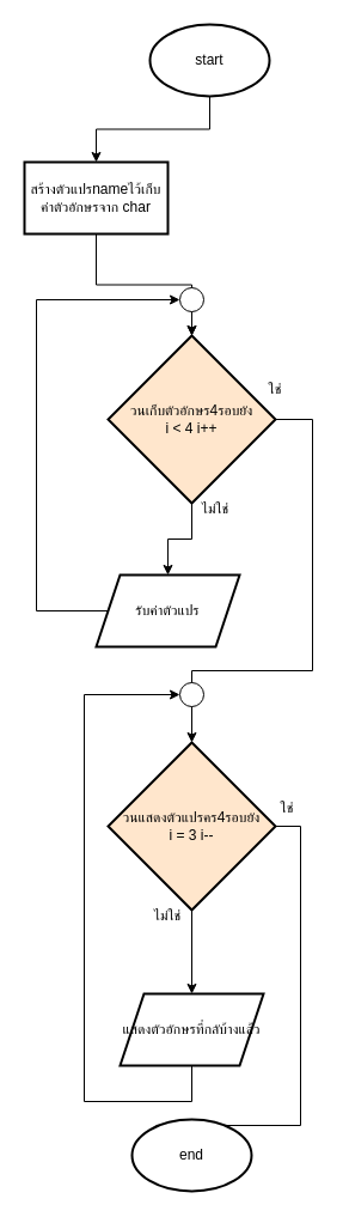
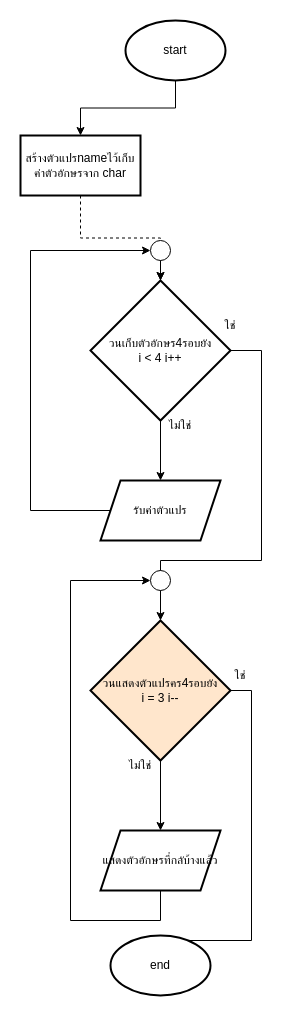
  <mxCell id="0" />
  <mxCell id="1" parent="0" />
  <mxCell id="2" value="" style="edgeStyle=orthogonalEdgeStyle;rounded=0;orthogonalLoop=1;jettySize=auto;html=1;" edge="1" parent="1" source="3" target="5"><mxGeometry relative="1" as="geometry" /></mxCell>
  <mxCell id="3" value="start" style="strokeWidth=2;html=1;shape=mxgraph.flowchart.start_1;whiteSpace=wrap;" vertex="1" parent="1"><mxGeometry x="125" y="20" width="100" height="60" as="geometry" /></mxCell>
- <mxCell id="4" value="" style="edgeStyle=orthogonalEdgeStyle;rounded=0;orthogonalLoop=1;jettySize=auto;html=1;" edge="1" parent="1" source="5" target="8"><mxGeometry relative="1" as="geometry" /></mxCell>
+ <mxCell id="4" value="" style="edgeStyle=orthogonalEdgeStyle;rounded=0;orthogonalLoop=1;jettySize=auto;html=1;dashed=1;" edge="1" parent="1" source="5" target="8"><mxGeometry relative="1" as="geometry" /></mxCell>
  <mxCell id="5" value="สร้างตัวแปรnameไว้เก็บค่าตัวอักษรจาก char" style="whiteSpace=wrap;html=1;strokeWidth=2;" vertex="1" parent="1"><mxGeometry x="20" y="135" width="120" height="60" as="geometry" /></mxCell>
  <mxCell id="6" value="" style="edgeStyle=orthogonalEdgeStyle;rounded=0;orthogonalLoop=1;jettySize=auto;html=1;" edge="1" parent="1" source="8" target="10"><mxGeometry relative="1" as="geometry" /></mxCell>
  <mxCell id="7" style="edgeStyle=orthogonalEdgeStyle;rounded=0;orthogonalLoop=1;jettySize=auto;html=1;" edge="1" parent="1" source="8"><mxGeometry relative="1" as="geometry"><mxPoint x="160" y="620" as="targetPoint" /><Array as="points"><mxPoint x="261" y="350" /><mxPoint x="261" y="560" /><mxPoint x="160" y="560" /></Array></mxGeometry></mxCell>
- <mxCell id="8" value="วนเก็บตัวอักษร4รอบยัง&lt;div&gt;i &amp;lt; 4 i++&lt;/div&gt;" style="rhombus;whiteSpace=wrap;html=1;strokeWidth=2;fillColor=#ffe6cc;" vertex="1" parent="1"><mxGeometry x="90" y="280" width="140" height="140" as="geometry" /></mxCell>
+ <mxCell id="8" value="วนเก็บตัวอักษร4รอบยัง&lt;div&gt;i &amp;lt; 4 i++&lt;/div&gt;" style="rhombus;whiteSpace=wrap;html=1;strokeWidth=2;" vertex="1" parent="1"><mxGeometry x="90" y="280" width="140" height="140" as="geometry" /></mxCell>
  <mxCell id="9" style="edgeStyle=orthogonalEdgeStyle;rounded=0;orthogonalLoop=1;jettySize=auto;html=1;exitX=0;exitY=0.5;exitDx=0;exitDy=0;entryX=0;entryY=0.5;entryDx=0;entryDy=0;entryPerimeter=0;" edge="1" parent="1" source="10" target="14"><mxGeometry relative="1" as="geometry"><mxPoint x="140" y="250" as="targetPoint" /><mxPoint x="90" y="510" as="sourcePoint" /><Array as="points"><mxPoint x="30" y="510" /><mxPoint x="30" y="250" /></Array></mxGeometry></mxCell>
- <mxCell id="10" value="รับค่าตัวแปร" style="shape=parallelogram;perimeter=parallelogramPerimeter;whiteSpace=wrap;html=1;fixedSize=1;strokeWidth=2;" vertex="1" parent="1"><mxGeometry x="80" y="480" width="120" height="60" as="geometry" /></mxCell>
+ <mxCell id="10" value="รับค่าตัวแปร" style="shape=parallelogram;perimeter=parallelogramPerimeter;whiteSpace=wrap;html=1;fixedSize=1;strokeWidth=2;" vertex="1" parent="1"><mxGeometry x="100" y="480" width="120" height="60" as="geometry" /></mxCell>
  <mxCell id="11" value="ไม่ใช่" style="text;html=1;align=center;verticalAlign=middle;whiteSpace=wrap;rounded=0;" vertex="1" parent="1"><mxGeometry x="150" y="410" width="60" height="30" as="geometry" /></mxCell>
  <mxCell id="12" value="ใช่" style="text;html=1;align=center;verticalAlign=middle;whiteSpace=wrap;rounded=0;" vertex="1" parent="1"><mxGeometry x="200" y="310" width="60" height="30" as="geometry" /></mxCell>
  <mxCell id="13" value="" style="edgeStyle=orthogonalEdgeStyle;rounded=0;orthogonalLoop=1;jettySize=auto;html=1;" edge="1" parent="1" source="14" target="8"><mxGeometry relative="1" as="geometry" /></mxCell>
  <mxCell id="14" value="" style="verticalLabelPosition=bottom;verticalAlign=top;html=1;shape=mxgraph.flowchart.on-page_reference;" vertex="1" parent="1"><mxGeometry x="150" y="240" width="20" height="20" as="geometry" /></mxCell>
  <mxCell id="15" value="" style="edgeStyle=orthogonalEdgeStyle;rounded=0;orthogonalLoop=1;jettySize=auto;html=1;" edge="1" parent="1" source="17" target="19"><mxGeometry relative="1" as="geometry" /></mxCell>
  <mxCell id="16" style="edgeStyle=orthogonalEdgeStyle;rounded=0;orthogonalLoop=1;jettySize=auto;html=1;entryX=0.5;entryY=0;entryDx=0;entryDy=0;entryPerimeter=0;" edge="1" parent="1" source="17" target="23"><mxGeometry relative="1" as="geometry"><mxPoint x="160" y="960" as="targetPoint" /><Array as="points"><mxPoint x="251" y="690" /><mxPoint x="251" y="940" /><mxPoint x="160" y="940" /></Array></mxGeometry></mxCell>
  <mxCell id="17" value="วนแสดงตัวแปรคร4รอบยัง&lt;div&gt;i = 3 i--&lt;/div&gt;" style="rhombus;whiteSpace=wrap;html=1;strokeWidth=2;fillColor=#ffe6cc;" vertex="1" parent="1"><mxGeometry x="90" y="620" width="140" height="140" as="geometry" /></mxCell>
  <mxCell id="18" style="edgeStyle=orthogonalEdgeStyle;rounded=0;orthogonalLoop=1;jettySize=auto;html=1;entryX=0;entryY=0.5;entryDx=0;entryDy=0;entryPerimeter=0;" edge="1" parent="1" source="19" target="20"><mxGeometry relative="1" as="geometry"><mxPoint x="130" y="580" as="targetPoint" /><Array as="points"><mxPoint x="160" y="920" /><mxPoint x="70" y="920" /><mxPoint x="70" y="580" /></Array></mxGeometry></mxCell>
  <mxCell id="19" value="แสดงตัวอักษรที่กลับ้างแล้ว" style="shape=parallelogram;perimeter=parallelogramPerimeter;whiteSpace=wrap;html=1;fixedSize=1;strokeWidth=2;" vertex="1" parent="1"><mxGeometry x="100" y="830" width="120" height="60" as="geometry" /></mxCell>
  <mxCell id="20" value="" style="verticalLabelPosition=bottom;verticalAlign=top;html=1;shape=mxgraph.flowchart.on-page_reference;" vertex="1" parent="1"><mxGeometry x="150" y="570" width="20" height="20" as="geometry" /></mxCell>
  <mxCell id="21" value="ไม่ใช่" style="text;html=1;align=center;verticalAlign=middle;whiteSpace=wrap;rounded=0;" vertex="1" parent="1"><mxGeometry x="110" y="750" width="60" height="30" as="geometry" /></mxCell>
  <mxCell id="22" value="ใช่" style="text;html=1;align=center;verticalAlign=middle;whiteSpace=wrap;rounded=0;" vertex="1" parent="1"><mxGeometry x="210" y="660" width="60" height="30" as="geometry" /></mxCell>
  <mxCell id="23" value="end" style="strokeWidth=2;html=1;shape=mxgraph.flowchart.start_1;whiteSpace=wrap;" vertex="1" parent="1"><mxGeometry x="110" y="935" width="100" height="60" as="geometry" /></mxCell>
